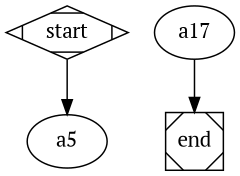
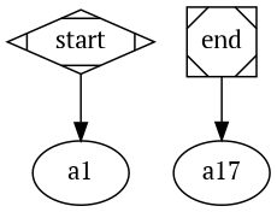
  digraph {
    fontname="PT Serif"
    node [fontname="PT Serif"]
    edge [fontname="PT Serif"]
    start [shape=Mdiamond]
-   a1 [label=a5]
+   a1
    end [shape=Msquare]
    n4 [label=a17]
    subgraph sub_1 {
      color=lightgrey
    }
    subgraph sub_2 {
    }
    start -> a1
-   n4 -> end
+   end -> n4
  }
